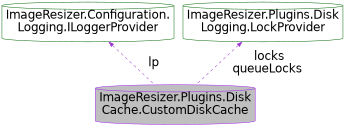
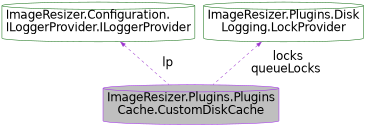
  digraph {
    rankdir=TB
    node [color=darkgreen fillcolor=white fontname=Helvetica fontsize=24 shape=cylinder style=filled]
    edge [color=darkorchid3 dir=back fontname=Helvetica fontsize=24 labelfontname=Helvetica labelfontsize=24 style=dashed]
-   n1 [color=purple fillcolor=grey75 fontcolor=black height=0.2 label="ImageResizer.Plugins.Disk\lCache.CustomDiskCache" width=0.4]
-   n2 [height=0.2 label="ImageResizer.Configuration.\lLogging.ILoggerProvider" width=0.4]
+   n1 [color=purple fillcolor=grey75 fontcolor=black height=0.2 label="ImageResizer.Plugins.Plugins\lCache.CustomDiskCache" width=0.4]
+   n2 [height=0.2 label="ImageResizer.Configuration.\lILoggerProvider.ILoggerProvider" width=0.4]
    n3 [height=0.2 label="ImageResizer.Plugins.Disk\lLogging.LockProvider" width=0.4]
    n2 -> n1 [label=" lp"]
    n3 -> n1 [label=" locks\nqueueLocks"]
  }
